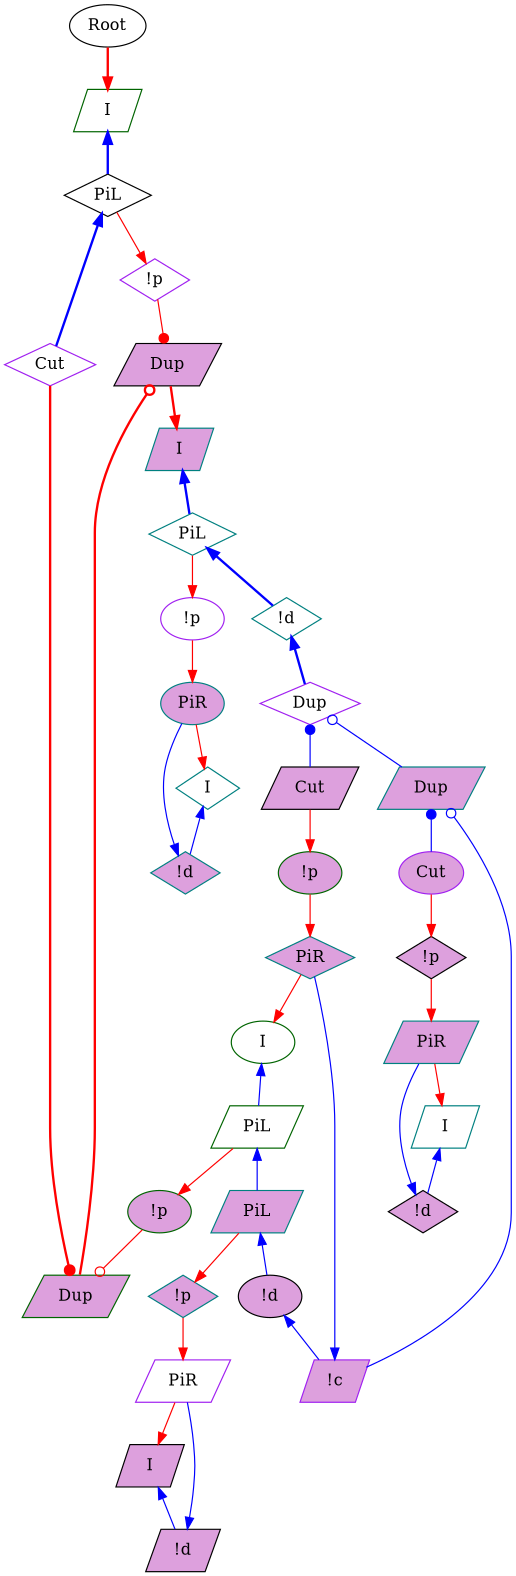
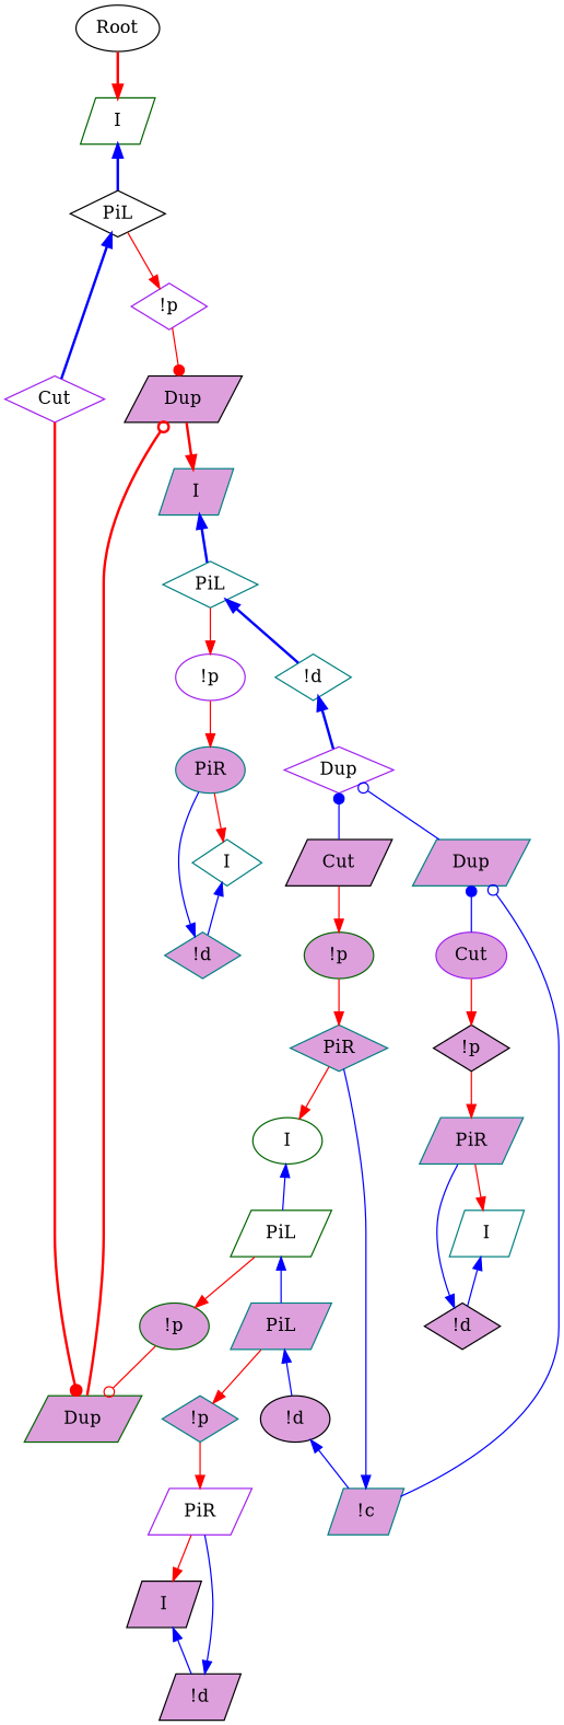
  digraph {
    node [style=filled fillcolor=plum color=teal shape=parallelogram]
    edge [color=red]
    n1 [label=Root fillcolor=white color=black shape=ellipse]
    n2 [label=I fillcolor=white color=darkgreen]
    n3 [label=PiL fillcolor=white shape=diamond]
    n4 [label="!p" fillcolor=white color=purple shape=ellipse]
    n5 [label="!d" fillcolor=white shape=diamond]
    n6 [label=PiL fillcolor=white color=black shape=diamond]
    n7 [label="!p" color=darkgreen shape=ellipse]
    n8 [label=PiR shape=diamond]
    n9 [label=Cut color=black]
    n10 [label=I fillcolor=white color=darkgreen shape=ellipse]
-   n11 [label="!c" color=purple]
+   n11 [label="!c"]
    n12 [label="!d" color=black shape=ellipse]
    n13 [label=PiL]
    n14 [label="!p" shape=diamond]
    n15 [label=PiL fillcolor=white color=darkgreen]
    n16 [label="!p" color=darkgreen shape=ellipse]
    n17 [label=PiR shape=ellipse]
    n18 [label="!p" color=black shape=diamond]
    n19 [label=PiR]
    n20 [label=Cut color=purple shape=ellipse]
    n21 [label=I fillcolor=white shape=diamond]
    n22 [label=I fillcolor=white]
    n23 [label="!d" shape=diamond]
    n24 [label="!d" color=black shape=diamond]
    n25 [label=PiR fillcolor=white color=purple]
    n26 [label=I color=black]
    n27 [label="!d" color=black]
    n28 [label="!p" fillcolor=white color=purple shape=diamond]
    n29 [label=Cut fillcolor=white color=purple shape=diamond]
    n30 [label=Dup color=black]
    n31 [label=Dup shape=diamond fillcolor=white color=purple]
    n32 [label=Dup]
    n33 [label=I]
    n34 [label=Dup color=darkgreen]
    n1 -> n2 [penwidth=2]
    n2 -> n6 [color=blue dir=back penwidth=2]
    n3 -> n4
    n3 -> n5 [color=blue dir=back penwidth=2]
    n4 -> n17
    n5 -> n31 [color=blue dir=back penwidth=2]
    n6 -> n28
    n6 -> n29 [color=blue dir=back penwidth=2]
    n7 -> n8
    n8 -> n10
    n9 -> n7
    n10 -> n15 [color=blue dir=back]
    n11 -> n8 [color=blue dir=back]
    n12 -> n11 [color=blue dir=back]
    n13 -> n12 [color=blue dir=back]
    n13 -> n14
    n14 -> n25
    n15 -> n13 [color=blue dir=back]
    n15 -> n16
    n16 -> n34 [arrowhead=odot]
    n17 -> n21
    n18 -> n19
    n19 -> n22
    n20 -> n18
    n21 -> n23 [color=blue dir=back]
    n22 -> n24 [color=blue dir=back]
    n23 -> n17 [color=blue dir=back]
    n24 -> n19 [color=blue dir=back]
    n25 -> n26
    n26 -> n27 [color=blue dir=back]
    n27 -> n25 [color=blue dir=back]
    n28 -> n30 [arrowhead=dot]
    n29 -> n34 [arrowhead=dot penwidth=2]
    n30 -> n33 [penwidth=2]
    n31 -> n9 [arrowtail=dot color=blue dir=back]
    n31 -> n32 [arrowtail=odot color=blue dir=back]
    n32 -> n11 [arrowtail=odot color=blue dir=back]
    n32 -> n20 [arrowtail=dot color=blue dir=back]
    n33 -> n3 [color=blue dir=back penwidth=2]
    n34 -> n30 [arrowhead=odot penwidth=2]
  }
